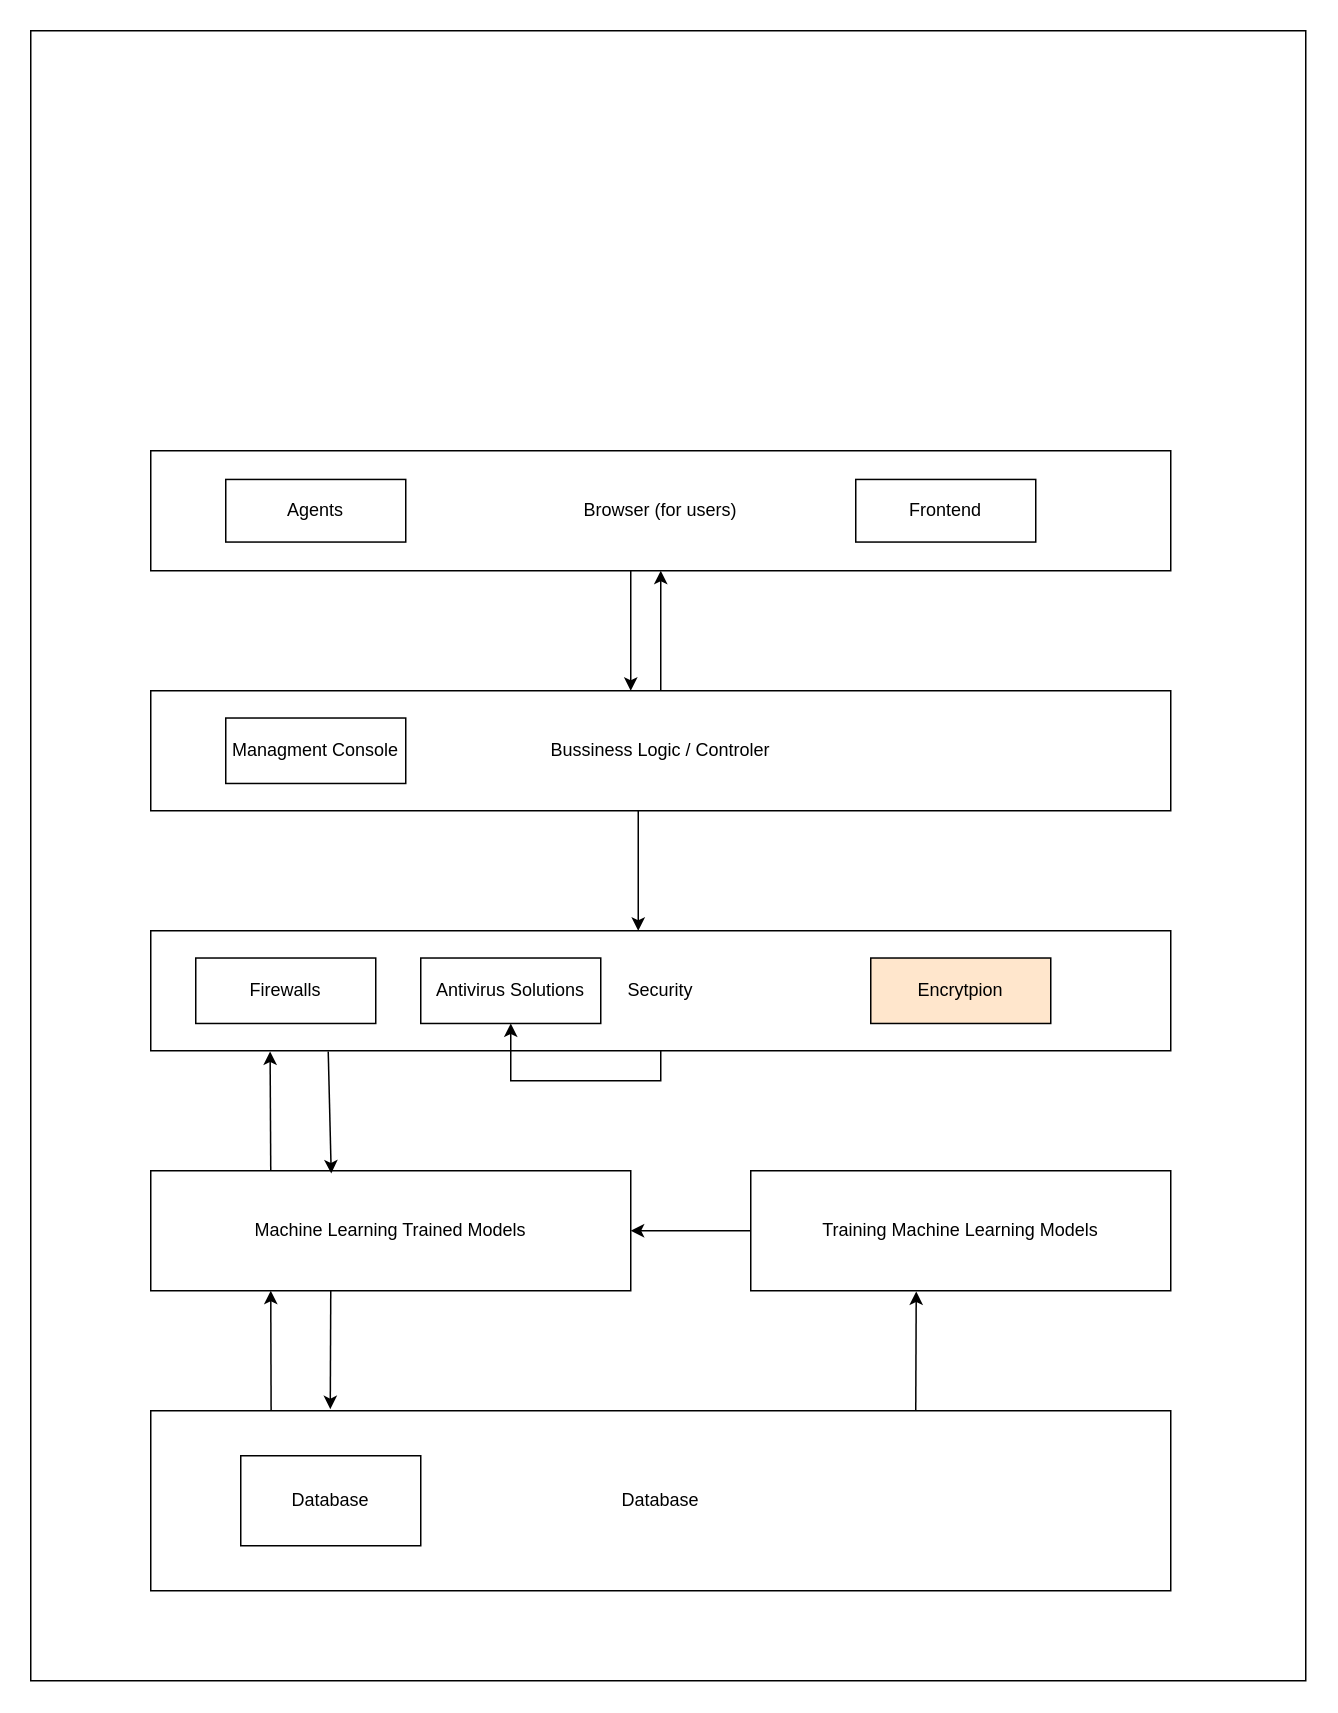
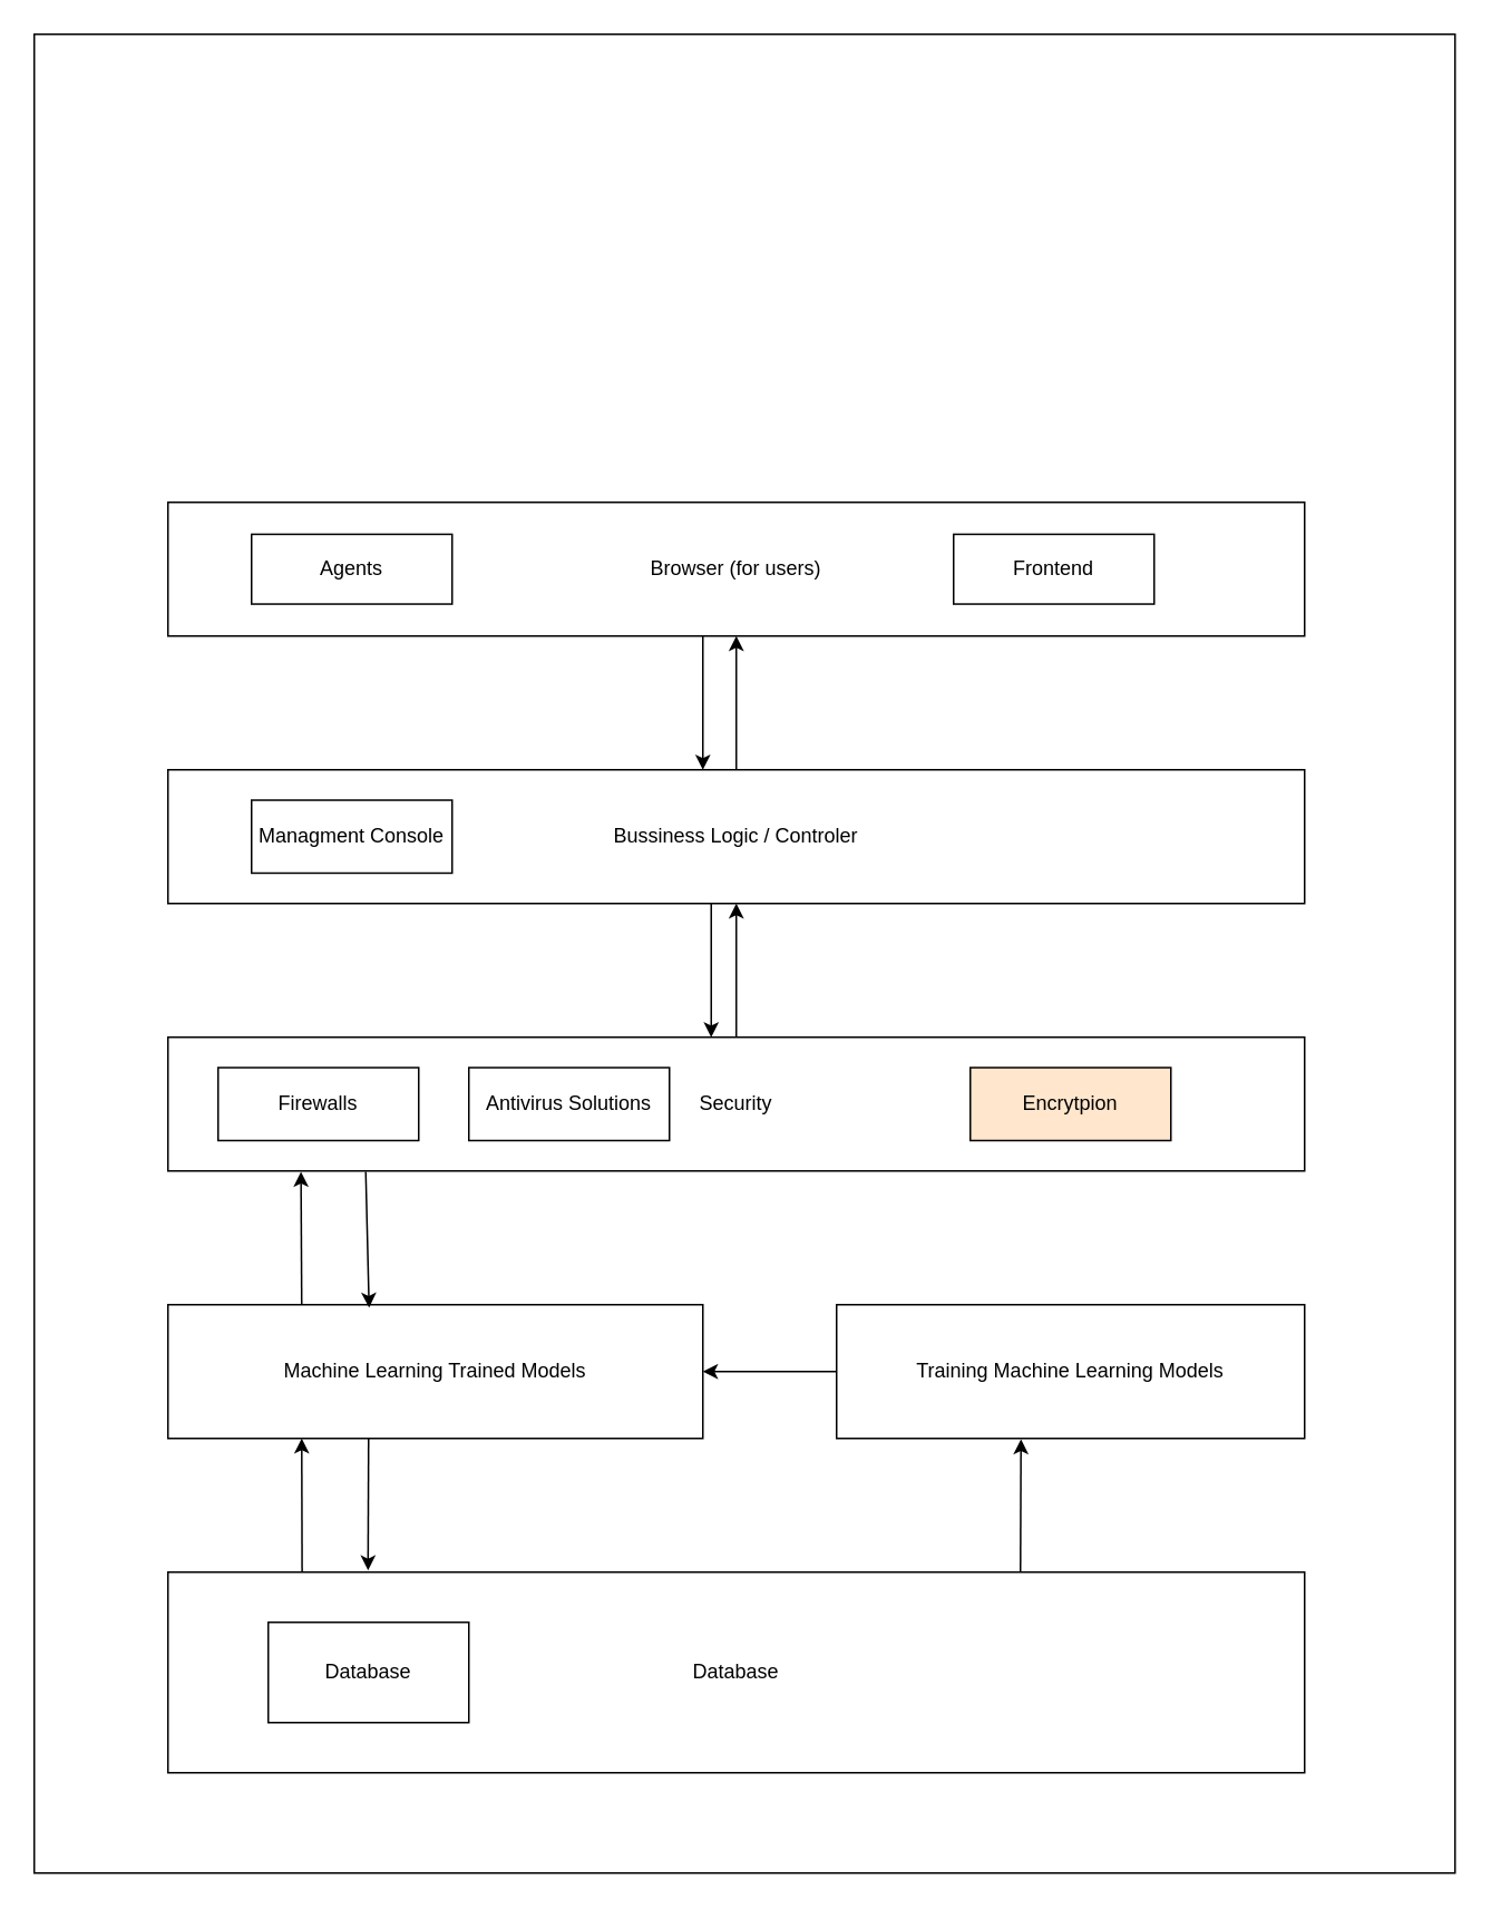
  <mxCell id="0" />
  <mxCell id="1" parent="0" />
  <mxCell id="2" value="" style="rounded=0;whiteSpace=wrap;html=1;" parent="1" vertex="1"><mxGeometry width="850" height="1100" as="geometry" x="20" y="20" /></mxCell>
  <mxCell id="3" value="" style="rounded=0;orthogonalLoop=1;jettySize=auto;html=1;exitX=0.174;exitY=1.006;exitDx=0;exitDy=0;exitPerimeter=0;entryX=0.376;entryY=0.022;entryDx=0;entryDy=0;entryPerimeter=0;" parent="1" source="14" target="5" edge="1"><mxGeometry relative="1" as="geometry" /></mxCell>
  <mxCell id="4" value="" style="rounded=0;orthogonalLoop=1;jettySize=auto;html=1;entryX=0.117;entryY=1.006;entryDx=0;entryDy=0;entryPerimeter=0;exitX=0.25;exitY=0;exitDx=0;exitDy=0;" parent="1" source="5" target="14" edge="1"><mxGeometry relative="1" as="geometry" /></mxCell>
  <mxCell id="5" value="Machine Learning Trained Models" style="rounded=0;whiteSpace=wrap;html=1;fillColor=none;" parent="1" vertex="1"><mxGeometry x="100" y="780" width="320" height="80" as="geometry" /></mxCell>
  <mxCell id="6" value="Database" style="whiteSpace=wrap;html=1;rounded=0;fillColor=none;" parent="1" vertex="1"><mxGeometry x="100" y="940" width="680" height="120" as="geometry" /></mxCell>
  <mxCell id="7" value="Database" style="rounded=0;whiteSpace=wrap;html=1;" parent="1" vertex="1"><mxGeometry x="160" y="970" width="120" height="60" as="geometry" /></mxCell>
  <mxCell id="8" value="" style="rounded=0;orthogonalLoop=1;jettySize=auto;html=1;" parent="1" source="9" target="5" edge="1"><mxGeometry relative="1" as="geometry" /></mxCell>
  <mxCell id="9" value="Training Machine Learning Models" style="rounded=0;whiteSpace=wrap;html=1;fillColor=none;" parent="1" vertex="1"><mxGeometry x="500" y="780" width="280" height="80" as="geometry" /></mxCell>
  <mxCell id="10" style="rounded=0;orthogonalLoop=1;jettySize=auto;html=1;entryX=0.25;entryY=1;entryDx=0;entryDy=0;exitX=0.118;exitY=-0.001;exitDx=0;exitDy=0;exitPerimeter=0;" parent="1" source="6" target="5" edge="1"><mxGeometry relative="1" as="geometry" /></mxCell>
  <mxCell id="11" style="rounded=0;orthogonalLoop=1;jettySize=auto;html=1;exitX=0.75;exitY=0;exitDx=0;exitDy=0;entryX=0.394;entryY=1.006;entryDx=0;entryDy=0;entryPerimeter=0;" parent="1" source="6" target="9" edge="1"><mxGeometry relative="1" as="geometry" /></mxCell>
  <mxCell id="12" style="rounded=0;orthogonalLoop=1;jettySize=auto;html=1;entryX=0.176;entryY=-0.009;entryDx=0;entryDy=0;exitX=0.375;exitY=1.002;exitDx=0;exitDy=0;exitPerimeter=0;entryPerimeter=0;" parent="1" source="5" target="6" edge="1"><mxGeometry relative="1" as="geometry"><mxPoint x="190" y="940" as="sourcePoint" /><mxPoint x="190" y="880" as="targetPoint" /></mxGeometry></mxCell>
  <mxCell id="13" value="" style="group" parent="1" vertex="1" connectable="0"><mxGeometry x="100" y="620" width="680" height="80" as="geometry" /></mxCell>
  <mxCell id="14" value="Security" style="rounded=0;whiteSpace=wrap;html=1;fillColor=none;" parent="13" vertex="1"><mxGeometry width="680" height="80" as="geometry" /></mxCell>
  <mxCell id="15" value="Antivirus Solutions" style="rounded=0;whiteSpace=wrap;html=1;" parent="13" vertex="1"><mxGeometry x="180" y="18.182" width="120" height="43.636" as="geometry" /></mxCell>
  <mxCell id="16" value="Firewalls" style="rounded=0;whiteSpace=wrap;html=1;" parent="13" vertex="1"><mxGeometry x="30" y="18.182" width="120" height="43.636" as="geometry" /></mxCell>
  <mxCell id="17" value="Encrytpion" style="rounded=0;whiteSpace=wrap;html=1;fillColor=#ffe6cc;" parent="13" vertex="1"><mxGeometry x="480" y="18.182" width="120" height="43.636" as="geometry" /></mxCell>
  <mxCell id="18" value="" style="group" parent="1" vertex="1" connectable="0"><mxGeometry x="100" y="460" width="680" height="80" as="geometry" /></mxCell>
  <mxCell id="19" value="Bussiness Logic / Controler" style="whiteSpace=wrap;html=1;rounded=0;fillColor=none;" parent="18" vertex="1"><mxGeometry width="680" height="80" as="geometry" /></mxCell>
  <mxCell id="20" value="Managment Console" style="rounded=0;whiteSpace=wrap;html=1;" parent="18" vertex="1"><mxGeometry x="50" y="18.182" width="120" height="43.636" as="geometry" /></mxCell>
  <mxCell id="21" value="" style="group" parent="1" vertex="1" connectable="0"><mxGeometry x="100" y="300" width="680" height="80" as="geometry" /></mxCell>
  <mxCell id="22" value="Browser (for users)" style="whiteSpace=wrap;html=1;rounded=0;fillColor=none;" parent="21" vertex="1"><mxGeometry width="680" height="80" as="geometry" /></mxCell>
  <mxCell id="23" value="Frontend" style="rounded=0;whiteSpace=wrap;html=1;" parent="21" vertex="1"><mxGeometry x="470" y="19.13" width="120" height="41.739" as="geometry" /></mxCell>
  <mxCell id="24" value="Agents" style="rounded=0;whiteSpace=wrap;html=1;" parent="21" vertex="1"><mxGeometry x="50" y="19.13" width="120" height="41.739" as="geometry" /></mxCell>
- <mxCell id="25" value="" style="edgeStyle=orthogonalEdgeStyle;rounded=0;orthogonalLoop=1;jettySize=auto;html=1;" edge="1" parent="1" source="14" target="15"><mxGeometry relative="1" as="geometry" /></mxCell>
+ <mxCell id="25" value="" style="edgeStyle=orthogonalEdgeStyle;rounded=0;orthogonalLoop=1;jettySize=auto;html=1;" edge="1" parent="1" source="14" target="19"><mxGeometry relative="1" as="geometry" /></mxCell>
  <mxCell id="26" value="" style="edgeStyle=orthogonalEdgeStyle;rounded=0;orthogonalLoop=1;jettySize=auto;html=1;" edge="1" parent="1"><mxGeometry relative="1" as="geometry"><mxPoint x="425" y="540" as="sourcePoint" /><mxPoint x="425" y="620" as="targetPoint" /></mxGeometry></mxCell>
  <mxCell id="27" value="" style="edgeStyle=orthogonalEdgeStyle;rounded=0;orthogonalLoop=1;jettySize=auto;html=1;" edge="1" parent="1"><mxGeometry relative="1" as="geometry"><mxPoint x="420" y="380" as="sourcePoint" /><mxPoint x="420" y="460" as="targetPoint" /></mxGeometry></mxCell>
  <mxCell id="28" value="" style="edgeStyle=orthogonalEdgeStyle;rounded=0;orthogonalLoop=1;jettySize=auto;html=1;" edge="1" parent="1" source="19" target="22"><mxGeometry relative="1" as="geometry" /></mxCell>
